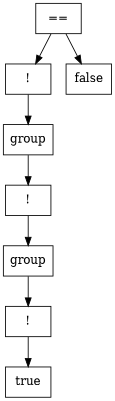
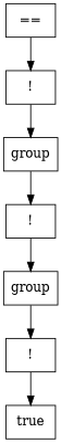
  digraph {
    node [shape=box]
    n1 [label="=="]
    n2 [label="!"]
-   n3 [label=false]
    n4 [label=group]
    n5 [label="!"]
    n6 [label=group]
    n7 [label="!"]
    n8 [label=true]
    n1 -> n2
-   n1 -> n3
    n2 -> n4
    n4 -> n5
    n5 -> n6
    n6 -> n7
    n7 -> n8
  }
